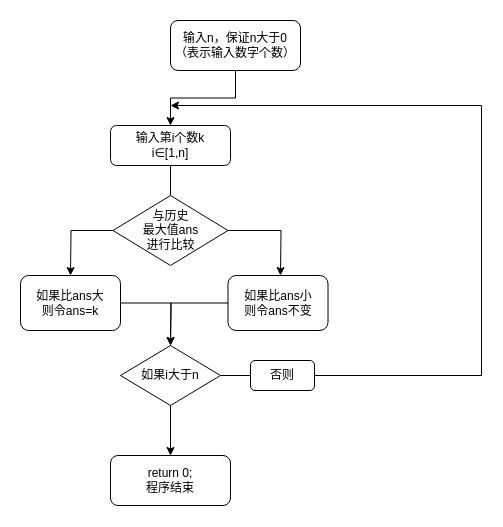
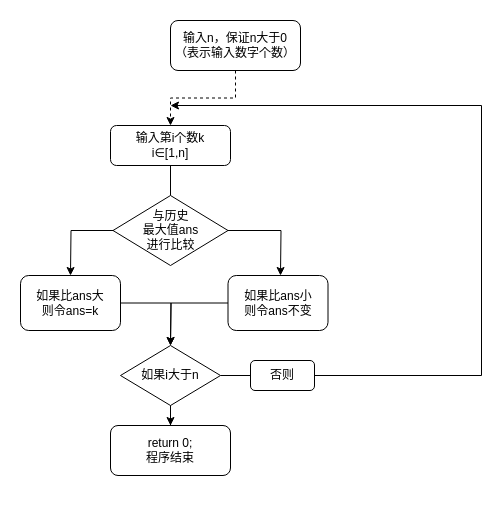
  <mxCell id="0" />
  <mxCell id="1" parent="0" />
- <mxCell id="2" value="" style="edgeStyle=orthogonalEdgeStyle;rounded=0;orthogonalLoop=1;jettySize=auto;html=1;movable=1;resizable=1;rotatable=1;deletable=1;editable=1;locked=0;connectable=1;" edge="1" parent="1" source="3" target="5"><mxGeometry relative="1" as="geometry" /></mxCell>
+ <mxCell id="2" value="" style="edgeStyle=orthogonalEdgeStyle;rounded=0;orthogonalLoop=1;jettySize=auto;html=1;movable=1;resizable=1;rotatable=1;deletable=1;editable=1;locked=0;connectable=1;dashed=1;" edge="1" parent="1" source="3" target="5"><mxGeometry relative="1" as="geometry" /></mxCell>
  <mxCell id="3" value="输入n，保证n大于0&lt;br&gt;（表示输入数字个数）" style="rounded=1;whiteSpace=wrap;html=1;fontSize=12;glass=0;strokeWidth=1;shadow=0;movable=1;resizable=1;rotatable=1;deletable=1;editable=1;locked=0;connectable=1;" parent="1" vertex="1"><mxGeometry x="170" y="20" width="130" height="50" as="geometry" /></mxCell>
  <mxCell id="4" value="" style="edgeStyle=orthogonalEdgeStyle;rounded=0;orthogonalLoop=1;jettySize=auto;html=1;movable=1;resizable=1;rotatable=1;deletable=1;editable=1;locked=0;connectable=1;endArrow=none;" edge="1" parent="1" source="5" target="8"><mxGeometry relative="1" as="geometry" /></mxCell>
  <mxCell id="5" value="输入第i个数k&lt;br&gt;i∈[1,n]" style="rounded=1;whiteSpace=wrap;html=1;movable=1;resizable=1;rotatable=1;deletable=1;editable=1;locked=0;connectable=1;" vertex="1" parent="1"><mxGeometry x="110" y="125" width="120" height="40" as="geometry" /></mxCell>
  <mxCell id="6" style="edgeStyle=orthogonalEdgeStyle;rounded=0;orthogonalLoop=1;jettySize=auto;html=1;movable=1;resizable=1;rotatable=1;deletable=1;editable=1;locked=0;connectable=1;" edge="1" parent="1" source="8"><mxGeometry relative="1" as="geometry"><mxPoint x="70" y="275" as="targetPoint" /></mxGeometry></mxCell>
  <mxCell id="7" style="edgeStyle=orthogonalEdgeStyle;rounded=0;orthogonalLoop=1;jettySize=auto;html=1;movable=1;resizable=1;rotatable=1;deletable=1;editable=1;locked=0;connectable=1;" edge="1" parent="1" source="8"><mxGeometry relative="1" as="geometry"><mxPoint x="280" y="275" as="targetPoint" /></mxGeometry></mxCell>
  <mxCell id="8" value="与历史&lt;br&gt;最大值ans&lt;br&gt;进行比较" style="rhombus;whiteSpace=wrap;html=1;movable=1;resizable=1;rotatable=1;deletable=1;editable=1;locked=0;connectable=1;" vertex="1" parent="1"><mxGeometry x="112.5" y="195" width="115" height="70" as="geometry" /></mxCell>
  <mxCell id="9" style="edgeStyle=orthogonalEdgeStyle;rounded=0;orthogonalLoop=1;jettySize=auto;html=1;movable=1;resizable=1;rotatable=1;deletable=1;editable=1;locked=0;connectable=1;" edge="1" parent="1" source="10"><mxGeometry relative="1" as="geometry"><mxPoint x="170" y="345" as="targetPoint" /></mxGeometry></mxCell>
  <mxCell id="10" value="如果比ans大&lt;br&gt;则令ans=k" style="rounded=1;whiteSpace=wrap;html=1;movable=1;resizable=1;rotatable=1;deletable=1;editable=1;locked=0;connectable=1;" vertex="1" parent="1"><mxGeometry x="20" y="275" width="100" height="55" as="geometry" /></mxCell>
  <mxCell id="11" style="edgeStyle=orthogonalEdgeStyle;rounded=0;orthogonalLoop=1;jettySize=auto;html=1;movable=1;resizable=1;rotatable=1;deletable=1;editable=1;locked=0;connectable=1;" edge="1" parent="1" source="12"><mxGeometry relative="1" as="geometry"><mxPoint x="170" y="345" as="targetPoint" /></mxGeometry></mxCell>
  <mxCell id="12" value="如果比ans小&lt;br&gt;则令ans不变" style="rounded=1;whiteSpace=wrap;html=1;movable=1;resizable=1;rotatable=1;deletable=1;editable=1;locked=0;connectable=1;" vertex="1" parent="1"><mxGeometry x="227.5" y="275" width="100" height="55" as="geometry" /></mxCell>
  <mxCell id="13" value="" style="edgeStyle=orthogonalEdgeStyle;rounded=0;orthogonalLoop=1;jettySize=auto;html=1;movable=1;resizable=1;rotatable=1;deletable=1;editable=1;locked=0;connectable=1;" edge="1" parent="1" source="15" target="16"><mxGeometry relative="1" as="geometry" /></mxCell>
  <mxCell id="14" style="edgeStyle=orthogonalEdgeStyle;rounded=0;orthogonalLoop=1;jettySize=auto;html=1;movable=1;resizable=1;rotatable=1;deletable=1;editable=1;locked=0;connectable=1;" edge="1" parent="1" source="15"><mxGeometry relative="1" as="geometry"><mxPoint x="170" y="105" as="targetPoint" /><Array as="points"><mxPoint x="481" y="375" /><mxPoint x="481" y="105" /></Array></mxGeometry></mxCell>
  <mxCell id="15" value="如果i大于n" style="rhombus;whiteSpace=wrap;html=1;movable=1;resizable=1;rotatable=1;deletable=1;editable=1;locked=0;connectable=1;" vertex="1" parent="1"><mxGeometry x="120" y="345" width="100" height="60" as="geometry" /></mxCell>
- <mxCell id="16" value="return 0;&lt;br&gt;程序结束" style="rounded=1;whiteSpace=wrap;html=1;movable=1;resizable=1;rotatable=1;deletable=1;editable=1;locked=0;connectable=1;" vertex="1" parent="1"><mxGeometry x="110" y="455" width="120" height="50" as="geometry" /></mxCell>
+ <mxCell id="16" value="return 0;&lt;br&gt;程序结束" style="rounded=1;whiteSpace=wrap;html=1;movable=1;resizable=1;rotatable=1;deletable=1;editable=1;locked=0;connectable=1;" vertex="1" parent="1"><mxGeometry x="110" y="425" width="120" height="50" as="geometry" /></mxCell>
  <mxCell id="17" value="否则" style="rounded=1;whiteSpace=wrap;html=1;movable=1;resizable=1;rotatable=1;deletable=1;editable=1;locked=0;connectable=1;" vertex="1" parent="1"><mxGeometry x="250" y="360" width="64" height="30" as="geometry" /></mxCell>
